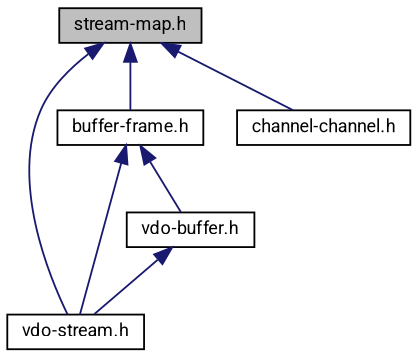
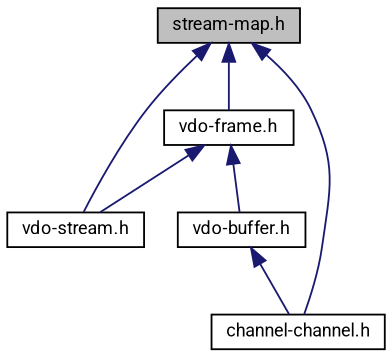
  digraph {
    fontname=Roboto
    node [color=black fillcolor=white fontname=Roboto fontsize=10 shape=record style=filled]
    edge [color=midnightblue dir=back fontname=Roboto fontsize=10 labelfontname=Helvetica labelfontsize=10 style=solid]
    n1 [fillcolor=grey75 fontcolor=black height=0.2 label="stream-map.h" width=0.4]
    n2 [height=0.2 label="vdo-stream.h" width=0.4]
-   n3 [height=0.2 label="buffer-frame.h" width=0.4]
+   n3 [height=0.2 label="vdo-frame.h" width=0.4]
    n4 [height=0.2 label="channel-channel.h" width=0.4]
    n5 [height=0.2 label="vdo-buffer.h" width=0.4]
    n1 -> n2
    n1 -> n3
    n1 -> n4
    n3 -> n2
    n3 -> n5
-   n5 -> n2
+   n5 -> n4
  }
